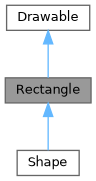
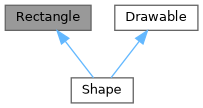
  digraph {
    node [color=gray40 fillcolor=white fontname=Helvetica fontsize=10 shape=box style=filled]
    edge [color=steelblue1 dir=back fontname=Helvetica fontsize=10 labelfontname=Helvetica labelfontsize=10 style=solid]
    n1 [fillcolor=grey60 fontcolor=black height=0.2 label=Rectangle width=0.4]
    n2 [height=0.2 label=Shape width=0.4]
    n3 [height=0.2 label=Drawable width=0.4]
    n1 -> n2
-   n3 -> n1
+   n3 -> n2
  }
